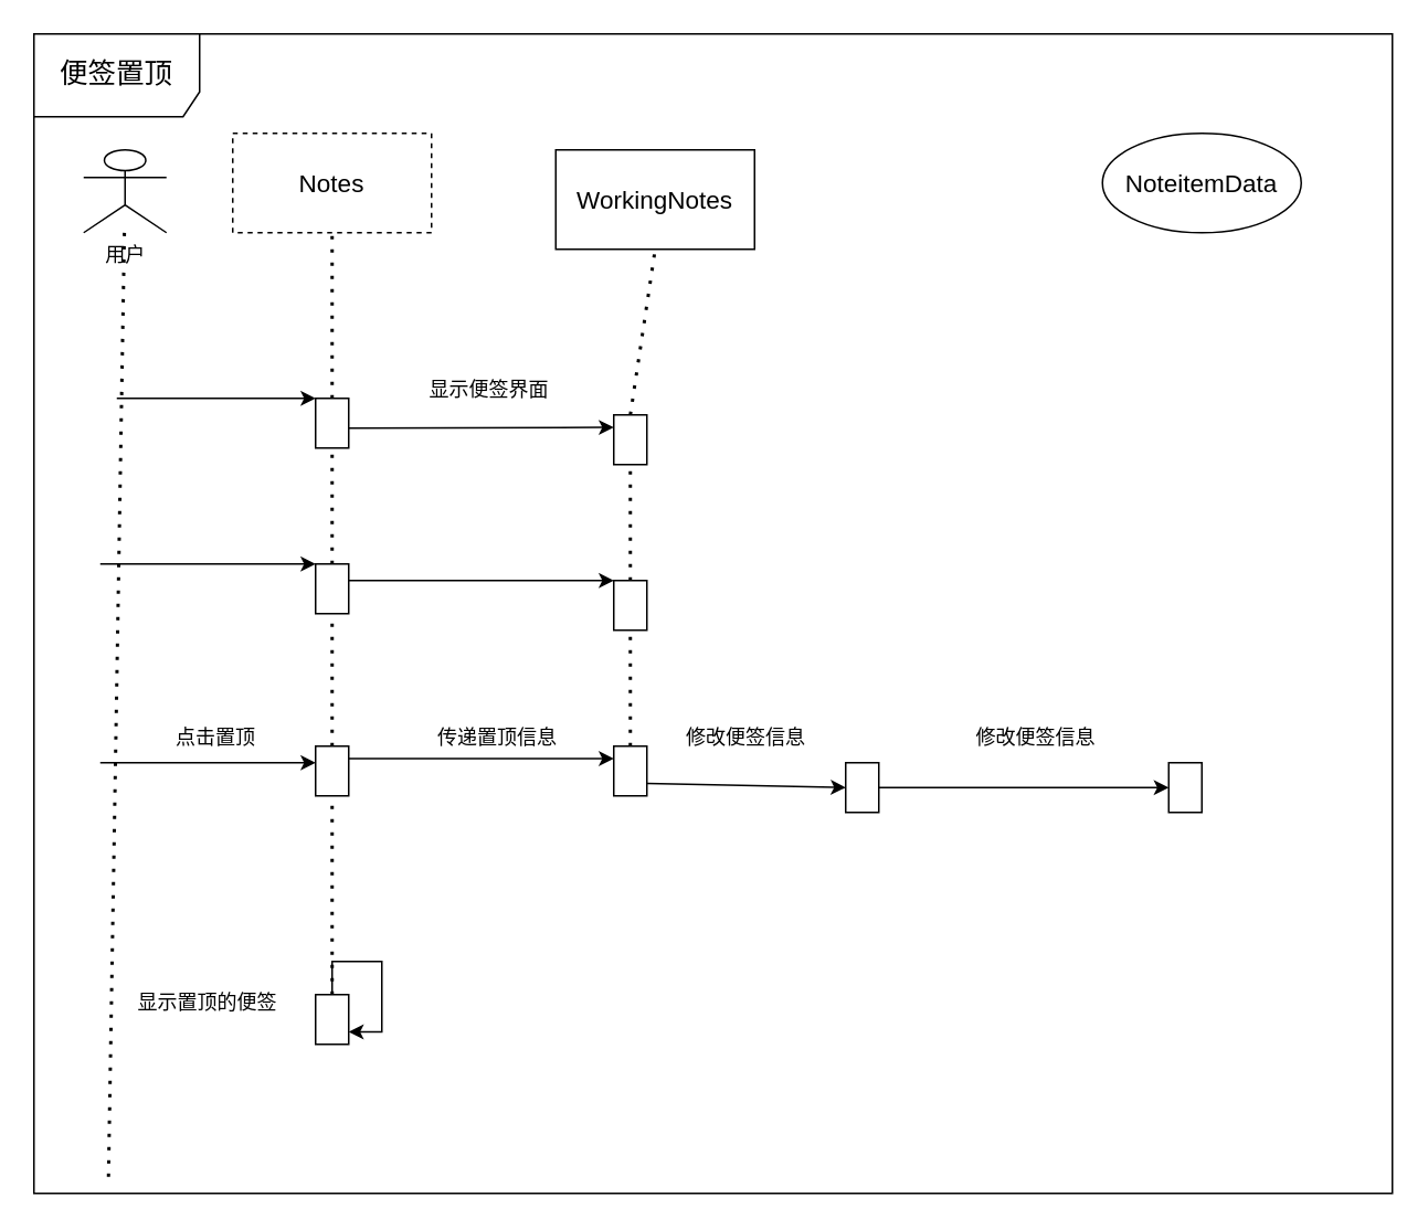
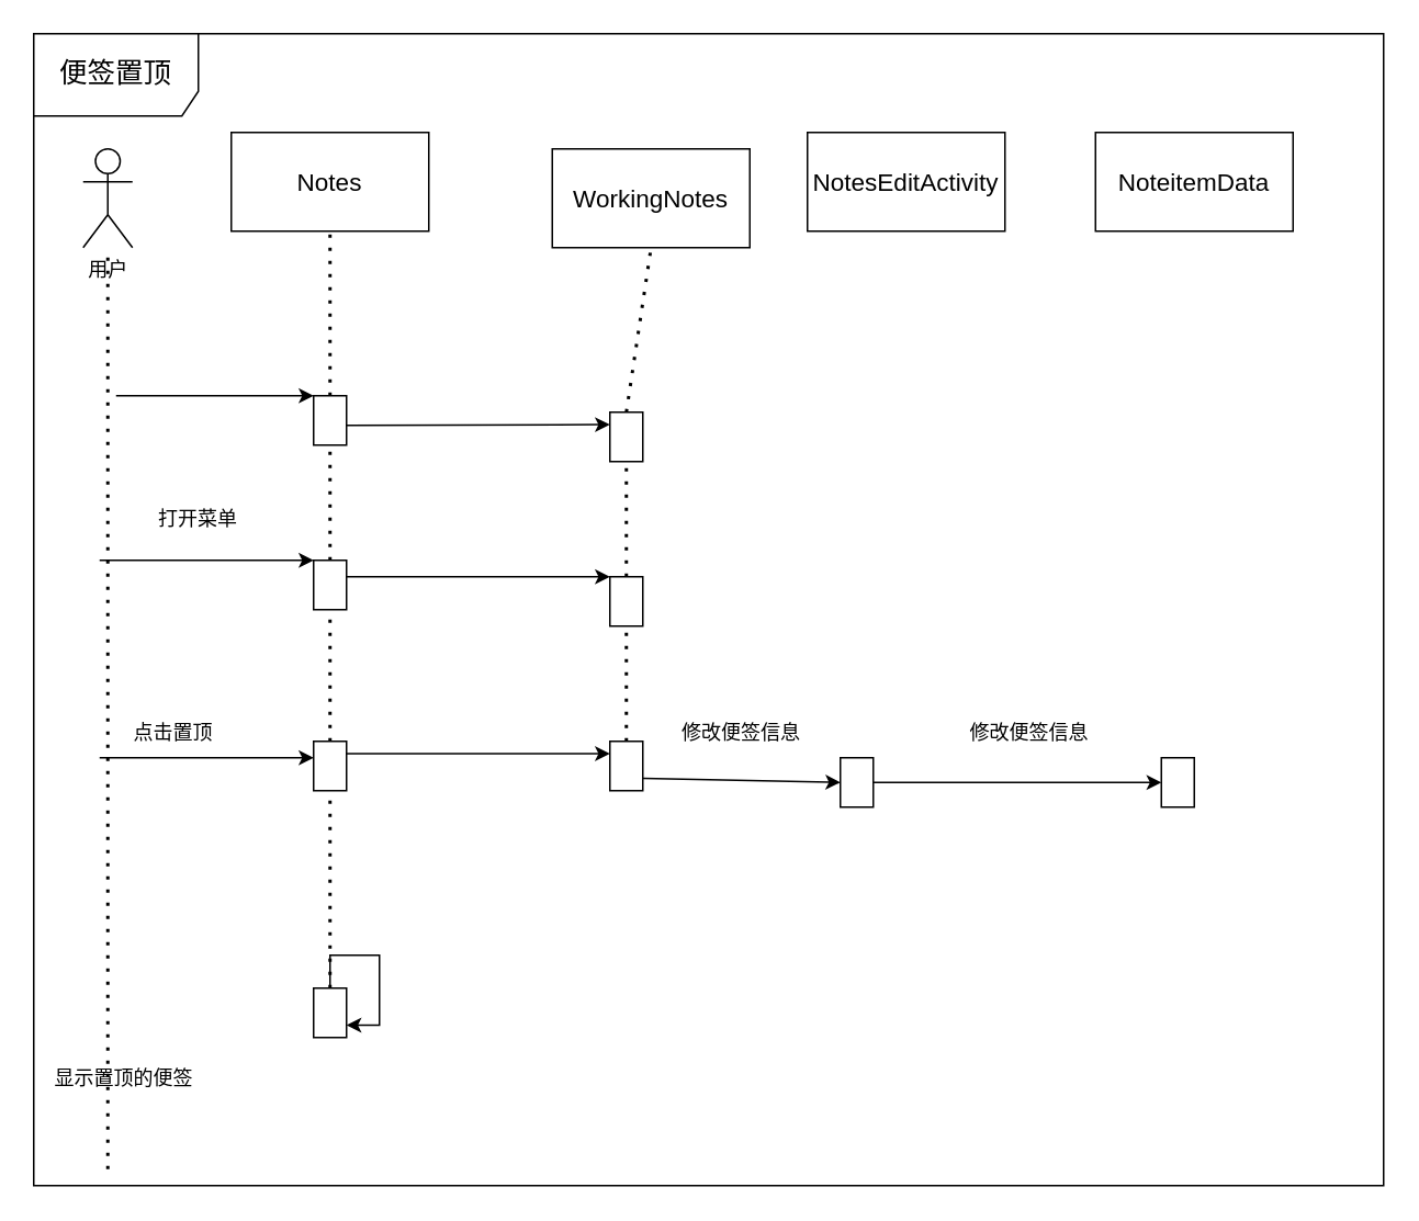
  <mxCell id="0" />
  <mxCell id="1" parent="0" />
  <mxCell id="2" value="&lt;font style=&quot;font-size: 17px;&quot;&gt;便签置顶&lt;/font&gt;" style="shape=umlFrame;whiteSpace=wrap;html=1;rounded=0;shadow=0;comic=0;labelBackgroundColor=none;strokeWidth=1;fontFamily=Verdana;fontSize=10;align=center;width=100;height=50;" parent="1" vertex="1"><mxGeometry x="20" width="820" height="700" as="geometry" y="20" /></mxCell>
- <mxCell id="3" value="&lt;font style=&quot;font-size: 15px;&quot;&gt;Notes&lt;/font&gt;" style="rounded=0;whiteSpace=wrap;html=1;dashed=1;" parent="1" vertex="1"><mxGeometry x="140" y="80" width="120" height="60" as="geometry" /></mxCell>
+ <mxCell id="3" value="&lt;font style=&quot;font-size: 15px;&quot;&gt;Notes&lt;/font&gt;" style="rounded=0;whiteSpace=wrap;html=1;" parent="1" vertex="1"><mxGeometry x="140" y="80" width="120" height="60" as="geometry" /></mxCell>
  <mxCell id="4" value="&lt;font style=&quot;font-size: 15px;&quot;&gt;WorkingNotes&lt;/font&gt;" style="rounded=0;whiteSpace=wrap;html=1;" parent="1" vertex="1"><mxGeometry x="335" y="90" width="120" height="60" as="geometry" /></mxCell>
- <mxCell id="6" value="&lt;font style=&quot;font-size: 15px;&quot;&gt;NoteitemData&lt;/font&gt;" style="ellipse;whiteSpace=wrap;html=1;" parent="1" vertex="1"><mxGeometry x="665" y="80" width="120" height="60" as="geometry" /></mxCell>
- <mxCell id="7" value="用户" style="shape=umlActor;verticalLabelPosition=bottom;verticalAlign=top;html=1;outlineConnect=0;" parent="1" vertex="1"><mxGeometry x="50" y="90" width="50" height="50" as="geometry" /></mxCell>
+ <mxCell id="5" value="&lt;font style=&quot;font-size: 15px;&quot;&gt;NotesEditActivity&lt;/font&gt;" style="rounded=0;whiteSpace=wrap;html=1;" parent="1" vertex="1"><mxGeometry x="490" y="80" width="120" height="60" as="geometry" /></mxCell>
+ <mxCell id="6" value="&lt;font style=&quot;font-size: 15px;&quot;&gt;NoteitemData&lt;/font&gt;" style="rounded=0;whiteSpace=wrap;html=1;" parent="1" vertex="1"><mxGeometry x="665" y="80" width="120" height="60" as="geometry" /></mxCell>
+ <mxCell id="7" value="用户" style="shape=umlActor;verticalLabelPosition=bottom;verticalAlign=top;html=1;outlineConnect=0;" parent="1" vertex="1"><mxGeometry x="50" y="90" width="30" height="60" as="geometry" /></mxCell>
  <mxCell id="8" value="" style="rounded=0;whiteSpace=wrap;html=1;" parent="1" vertex="1"><mxGeometry x="190" y="240" width="20" height="30" as="geometry" /></mxCell>
  <mxCell id="9" value="" style="rounded=0;whiteSpace=wrap;html=1;" parent="1" vertex="1"><mxGeometry x="370" y="350" width="20" height="30" as="geometry" /></mxCell>
  <mxCell id="10" value="" style="rounded=0;whiteSpace=wrap;html=1;" parent="1" vertex="1"><mxGeometry x="510" y="460" width="20" height="30" as="geometry" /></mxCell>
  <mxCell id="11" value="" style="rounded=0;whiteSpace=wrap;html=1;" parent="1" vertex="1"><mxGeometry x="190" y="450" width="20" height="30" as="geometry" /></mxCell>
  <mxCell id="12" value="" style="rounded=0;whiteSpace=wrap;html=1;" parent="1" vertex="1"><mxGeometry x="705" y="460" width="20" height="30" as="geometry" /></mxCell>
  <mxCell id="13" value="" style="rounded=0;whiteSpace=wrap;html=1;" parent="1" vertex="1"><mxGeometry x="190" y="340" width="20" height="30" as="geometry" /></mxCell>
  <mxCell id="14" value="" style="rounded=0;whiteSpace=wrap;html=1;" parent="1" vertex="1"><mxGeometry x="370" y="450" width="20" height="30" as="geometry" /></mxCell>
  <mxCell id="15" value="" style="rounded=0;whiteSpace=wrap;html=1;" parent="1" vertex="1"><mxGeometry x="370" y="250" width="20" height="30" as="geometry" /></mxCell>
  <mxCell id="16" value="" style="endArrow=none;dashed=1;html=1;dashPattern=1 3;strokeWidth=2;rounded=0;entryX=0.5;entryY=1;entryDx=0;entryDy=0;exitX=0.5;exitY=0;exitDx=0;exitDy=0;" parent="1" source="8" target="3" edge="1"><mxGeometry width="50" height="50" relative="1" as="geometry"><mxPoint x="410" y="380" as="sourcePoint" /><mxPoint x="460" y="330" as="targetPoint" /></mxGeometry></mxCell>
  <mxCell id="17" value="" style="endArrow=none;dashed=1;html=1;dashPattern=1 3;strokeWidth=2;rounded=0;" parent="1" target="7" edge="1"><mxGeometry width="50" height="50" relative="1" as="geometry"><mxPoint x="65" y="710" as="sourcePoint" /><mxPoint x="450" y="340" as="targetPoint" /></mxGeometry></mxCell>
  <mxCell id="18" value="" style="endArrow=classic;html=1;rounded=0;" parent="1" edge="1"><mxGeometry width="50" height="50" relative="1" as="geometry"><mxPoint x="70" y="240" as="sourcePoint" /><mxPoint x="190" y="240" as="targetPoint" /></mxGeometry></mxCell>
  <mxCell id="19" value="" style="endArrow=classic;html=1;rounded=0;" parent="1" edge="1"><mxGeometry width="50" height="50" relative="1" as="geometry"><mxPoint x="60" y="340" as="sourcePoint" /><mxPoint x="190" y="340" as="targetPoint" /></mxGeometry></mxCell>
+ <mxCell id="20" value="打开菜单" style="text;html=1;strokeColor=none;fillColor=none;align=center;verticalAlign=middle;whiteSpace=wrap;rounded=0;" parent="1" vertex="1"><mxGeometry x="90" y="300" width="60" height="30" as="geometry" /></mxCell>
  <mxCell id="21" value="" style="endArrow=classic;html=1;rounded=0;" parent="1" edge="1"><mxGeometry width="50" height="50" relative="1" as="geometry"><mxPoint x="60" y="460" as="sourcePoint" /><mxPoint x="190" y="460" as="targetPoint" /></mxGeometry></mxCell>
- <mxCell id="22" value="点击置顶" style="text;html=1;strokeColor=none;fillColor=none;align=center;verticalAlign=middle;whiteSpace=wrap;rounded=0;" parent="1" vertex="1"><mxGeometry x="100" y="430" width="60" height="30" as="geometry" /></mxCell>
+ <mxCell id="22" value="点击置顶" style="text;html=1;strokeColor=none;fillColor=none;align=center;verticalAlign=middle;whiteSpace=wrap;rounded=0;" parent="1" vertex="1"><mxGeometry x="75" y="430" width="60" height="30" as="geometry" /></mxCell>
  <mxCell id="23" value="" style="endArrow=classic;html=1;rounded=0;entryX=0;entryY=0.25;entryDx=0;entryDy=0;" parent="1" target="15" edge="1"><mxGeometry width="50" height="50" relative="1" as="geometry"><mxPoint x="210" y="258" as="sourcePoint" /><mxPoint x="450" y="340" as="targetPoint" /></mxGeometry></mxCell>
- <mxCell id="24" value="显示便签界面" style="text;html=1;strokeColor=none;fillColor=none;align=center;verticalAlign=middle;whiteSpace=wrap;rounded=0;" parent="1" vertex="1"><mxGeometry x="250" y="220" width="90" height="30" as="geometry" /></mxCell>
  <mxCell id="25" value="" style="endArrow=classic;html=1;rounded=0;entryX=0;entryY=0;entryDx=0;entryDy=0;" parent="1" target="9" edge="1"><mxGeometry width="50" height="50" relative="1" as="geometry"><mxPoint x="210" y="350" as="sourcePoint" /><mxPoint x="450" y="340" as="targetPoint" /></mxGeometry></mxCell>
  <mxCell id="26" value="" style="endArrow=classic;html=1;rounded=0;exitX=1;exitY=0.25;exitDx=0;exitDy=0;entryX=0;entryY=0.25;entryDx=0;entryDy=0;" parent="1" source="11" target="14" edge="1"><mxGeometry width="50" height="50" relative="1" as="geometry"><mxPoint x="400" y="390" as="sourcePoint" /><mxPoint x="450" y="340" as="targetPoint" /></mxGeometry></mxCell>
- <mxCell id="27" value="传递置顶信息" style="text;html=1;strokeColor=none;fillColor=none;align=center;verticalAlign=middle;whiteSpace=wrap;rounded=0;" parent="1" vertex="1"><mxGeometry x="260" y="430" width="80" height="30" as="geometry" /></mxCell>
  <mxCell id="28" value="" style="endArrow=classic;html=1;rounded=0;entryX=0;entryY=0.5;entryDx=0;entryDy=0;exitX=1;exitY=0.75;exitDx=0;exitDy=0;" parent="1" source="14" target="10" edge="1"><mxGeometry width="50" height="50" relative="1" as="geometry"><mxPoint x="400" y="475" as="sourcePoint" /><mxPoint x="450" y="340" as="targetPoint" /></mxGeometry></mxCell>
  <mxCell id="29" value="修改便签信息" style="text;html=1;strokeColor=none;fillColor=none;align=center;verticalAlign=middle;whiteSpace=wrap;rounded=0;" parent="1" vertex="1"><mxGeometry x="410" y="430" width="80" height="30" as="geometry" /></mxCell>
  <mxCell id="30" value="" style="endArrow=classic;html=1;rounded=0;exitX=1;exitY=0.5;exitDx=0;exitDy=0;entryX=0;entryY=0.5;entryDx=0;entryDy=0;" parent="1" source="10" target="12" edge="1"><mxGeometry width="50" height="50" relative="1" as="geometry"><mxPoint x="400" y="390" as="sourcePoint" /><mxPoint x="450" y="340" as="targetPoint" /></mxGeometry></mxCell>
  <mxCell id="31" value="修改便签信息" style="text;html=1;strokeColor=none;fillColor=none;align=center;verticalAlign=middle;whiteSpace=wrap;rounded=0;" parent="1" vertex="1"><mxGeometry x="585" y="430" width="80" height="30" as="geometry" /></mxCell>
  <mxCell id="32" value="" style="endArrow=none;dashed=1;html=1;dashPattern=1 3;strokeWidth=2;rounded=0;entryX=0.5;entryY=1;entryDx=0;entryDy=0;exitX=0.5;exitY=0;exitDx=0;exitDy=0;" parent="1" source="13" target="8" edge="1"><mxGeometry width="50" height="50" relative="1" as="geometry"><mxPoint x="400" y="390" as="sourcePoint" /><mxPoint x="450" y="340" as="targetPoint" /></mxGeometry></mxCell>
  <mxCell id="33" value="" style="endArrow=none;dashed=1;html=1;dashPattern=1 3;strokeWidth=2;rounded=0;entryX=0.5;entryY=1;entryDx=0;entryDy=0;exitX=0.5;exitY=0;exitDx=0;exitDy=0;" parent="1" source="11" target="13" edge="1"><mxGeometry width="50" height="50" relative="1" as="geometry"><mxPoint x="400" y="390" as="sourcePoint" /><mxPoint x="450" y="340" as="targetPoint" /></mxGeometry></mxCell>
  <mxCell id="34" value="" style="endArrow=none;dashed=1;html=1;dashPattern=1 3;strokeWidth=2;rounded=0;entryX=0.5;entryY=1;entryDx=0;entryDy=0;exitX=0.5;exitY=0;exitDx=0;exitDy=0;" parent="1" source="15" target="4" edge="1"><mxGeometry width="50" height="50" relative="1" as="geometry"><mxPoint x="400" y="390" as="sourcePoint" /><mxPoint x="450" y="340" as="targetPoint" /></mxGeometry></mxCell>
  <mxCell id="35" value="" style="endArrow=none;dashed=1;html=1;dashPattern=1 3;strokeWidth=2;rounded=0;entryX=0.5;entryY=1;entryDx=0;entryDy=0;exitX=0.5;exitY=0;exitDx=0;exitDy=0;" parent="1" source="9" target="15" edge="1"><mxGeometry width="50" height="50" relative="1" as="geometry"><mxPoint x="400" y="390" as="sourcePoint" /><mxPoint x="450" y="340" as="targetPoint" /></mxGeometry></mxCell>
  <mxCell id="36" value="" style="endArrow=none;dashed=1;html=1;dashPattern=1 3;strokeWidth=2;rounded=0;entryX=0.5;entryY=1;entryDx=0;entryDy=0;exitX=0.5;exitY=0;exitDx=0;exitDy=0;" parent="1" source="14" target="9" edge="1"><mxGeometry width="50" height="50" relative="1" as="geometry"><mxPoint x="400" y="390" as="sourcePoint" /><mxPoint x="450" y="340" as="targetPoint" /></mxGeometry></mxCell>
  <mxCell id="37" value="" style="endArrow=none;dashed=1;html=1;dashPattern=1 3;strokeWidth=2;rounded=0;entryX=0.5;entryY=1;entryDx=0;entryDy=0;exitX=0.5;exitY=0;exitDx=0;exitDy=0;" parent="1" source="38" target="11" edge="1"><mxGeometry width="50" height="50" relative="1" as="geometry"><mxPoint x="400" y="480" as="sourcePoint" /><mxPoint x="450" y="430" as="targetPoint" /></mxGeometry></mxCell>
  <mxCell id="38" value="" style="rounded=0;whiteSpace=wrap;html=1;" parent="1" vertex="1"><mxGeometry x="190" y="600" width="20" height="30" as="geometry" /></mxCell>
  <mxCell id="39" style="edgeStyle=orthogonalEdgeStyle;rounded=0;orthogonalLoop=1;jettySize=auto;html=1;entryX=1;entryY=0.75;entryDx=0;entryDy=0;" parent="1" source="38" target="38" edge="1"><mxGeometry relative="1" as="geometry" /></mxCell>
- <mxCell id="40" value="显示置顶的便签" style="text;html=1;strokeColor=none;fillColor=none;align=center;verticalAlign=middle;whiteSpace=wrap;rounded=0;" parent="1" vertex="1"><mxGeometry x="80" y="590" width="90" height="30" as="geometry" /></mxCell>
+ <mxCell id="40" value="显示置顶的便签" style="text;html=1;strokeColor=none;fillColor=none;align=center;verticalAlign=middle;whiteSpace=wrap;rounded=0;" parent="1" vertex="1"><mxGeometry x="30" y="640" width="90" height="30" as="geometry" /></mxCell>
